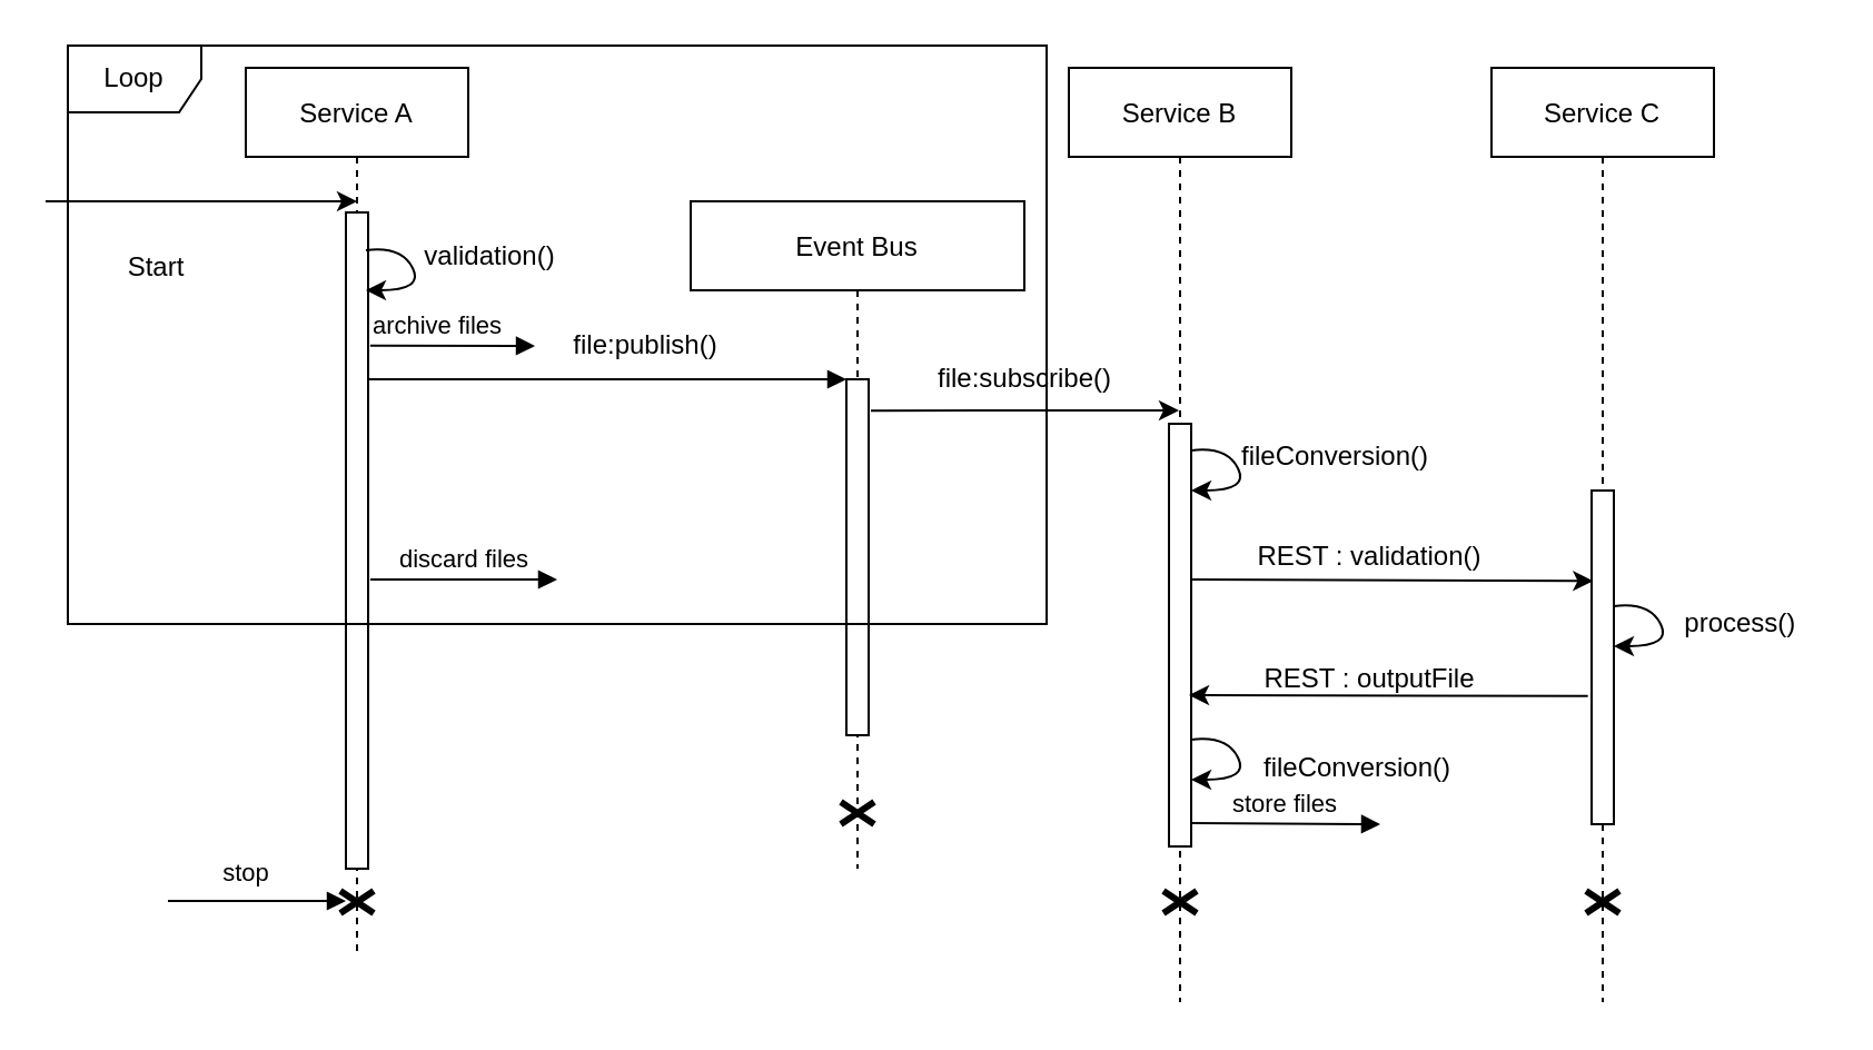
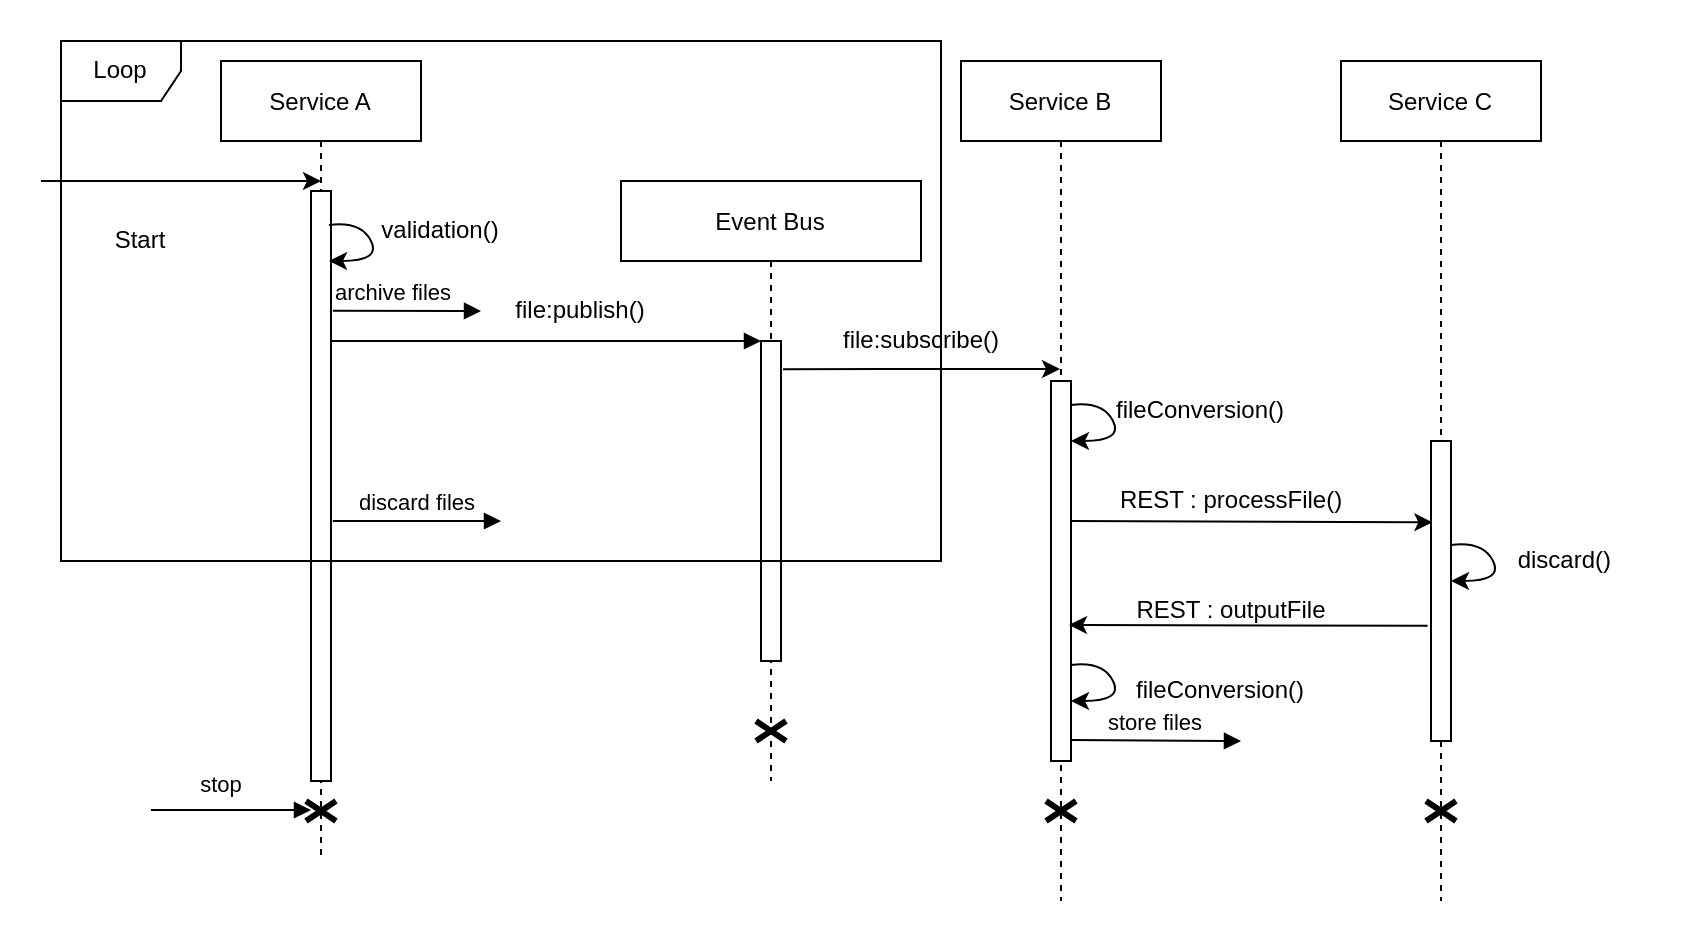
  <mxCell id="0" />
  <mxCell id="1" parent="0" />
  <mxCell id="2" value="Service A" style="shape=umlLifeline;perimeter=lifelinePerimeter;container=1;collapsible=0;recursiveResize=0;rounded=0;shadow=0;strokeWidth=1;" parent="1" vertex="1"><mxGeometry x="110" y="30" width="100" height="400" as="geometry" /></mxCell>
  <mxCell id="3" value="" style="points=[];perimeter=orthogonalPerimeter;rounded=0;shadow=0;strokeWidth=1;" parent="2" vertex="1"><mxGeometry x="45" y="65" width="10" height="295" as="geometry" /></mxCell>
  <mxCell id="4" value="" style="shape=umlDestroy;whiteSpace=wrap;html=1;strokeWidth=3;strokeColor=default;" vertex="1" parent="2"><mxGeometry x="42.5" y="370" width="15" height="10" as="geometry" /></mxCell>
  <mxCell id="5" value="stop" style="html=1;verticalAlign=bottom;endArrow=block;rounded=0;" edge="1" parent="2"><mxGeometry x="-0.125" y="5" width="80" relative="1" as="geometry"><mxPoint x="-35" y="374.5" as="sourcePoint" /><mxPoint x="45" y="374.5" as="targetPoint" /><Array as="points"><mxPoint x="5" y="374.5" /></Array><mxPoint y="1" as="offset" /></mxGeometry></mxCell>
  <mxCell id="6" value="Event Bus" style="shape=umlLifeline;perimeter=lifelinePerimeter;container=1;collapsible=0;recursiveResize=0;rounded=0;shadow=0;strokeWidth=1;" parent="1" vertex="1"><mxGeometry x="310" y="90" width="150" height="300" as="geometry" /></mxCell>
  <mxCell id="7" value="" style="points=[];perimeter=orthogonalPerimeter;rounded=0;shadow=0;strokeWidth=1;" parent="6" vertex="1"><mxGeometry x="70" y="80" width="10" height="160" as="geometry" /></mxCell>
  <mxCell id="8" value="" style="shape=umlDestroy;whiteSpace=wrap;html=1;strokeWidth=3;strokeColor=default;" vertex="1" parent="6"><mxGeometry x="67.5" y="270" width="15" height="10" as="geometry" /></mxCell>
  <mxCell id="9" value="" style="verticalAlign=bottom;endArrow=block;entryX=0;entryY=0;shadow=0;strokeWidth=1;" parent="1" source="3" target="7" edge="1"><mxGeometry relative="1" as="geometry"><mxPoint x="275" y="110" as="sourcePoint" /></mxGeometry></mxCell>
  <mxCell id="10" value="Service C" style="shape=umlLifeline;perimeter=lifelinePerimeter;container=1;collapsible=0;recursiveResize=0;rounded=0;shadow=0;strokeWidth=1;" parent="1" vertex="1"><mxGeometry x="670" y="30" width="100" height="420" as="geometry" /></mxCell>
  <mxCell id="11" value="" style="points=[];perimeter=orthogonalPerimeter;rounded=0;shadow=0;strokeWidth=1;" parent="10" vertex="1"><mxGeometry x="45" y="190" width="10" height="150" as="geometry" /></mxCell>
  <mxCell id="12" value="" style="curved=1;endArrow=classic;html=1;rounded=0;exitX=0.54;exitY=0.205;exitDx=0;exitDy=0;exitPerimeter=0;" parent="10" edge="1"><mxGeometry width="50" height="50" relative="1" as="geometry"><mxPoint x="55" y="242" as="sourcePoint" /><mxPoint x="55" y="260" as="targetPoint" /><Array as="points"><mxPoint x="71" y="240" /><mxPoint x="81" y="260" /></Array></mxGeometry></mxCell>
  <mxCell id="13" value="" style="shape=umlDestroy;whiteSpace=wrap;html=1;strokeWidth=3;strokeColor=default;" vertex="1" parent="10"><mxGeometry x="42.5" y="370" width="15" height="10" as="geometry" /></mxCell>
  <mxCell id="14" value="Service B" style="shape=umlLifeline;perimeter=lifelinePerimeter;container=1;collapsible=0;recursiveResize=0;rounded=0;shadow=0;strokeWidth=1;" parent="1" vertex="1"><mxGeometry x="480" y="30" width="100" height="420" as="geometry" /></mxCell>
  <mxCell id="15" value="" style="points=[];perimeter=orthogonalPerimeter;rounded=0;shadow=0;strokeWidth=1;" parent="14" vertex="1"><mxGeometry x="45" y="160" width="10" height="190" as="geometry" /></mxCell>
  <mxCell id="16" value="" style="curved=1;endArrow=classic;html=1;rounded=0;exitX=0.54;exitY=0.205;exitDx=0;exitDy=0;exitPerimeter=0;" parent="14" edge="1"><mxGeometry width="50" height="50" relative="1" as="geometry"><mxPoint x="55" y="172" as="sourcePoint" /><mxPoint x="55" y="190" as="targetPoint" /><Array as="points"><mxPoint x="71" y="170" /><mxPoint x="81" y="190" /></Array></mxGeometry></mxCell>
  <mxCell id="17" value="" style="endArrow=classic;html=1;rounded=0;entryX=0.067;entryY=0.271;entryDx=0;entryDy=0;entryPerimeter=0;" parent="14" target="11" edge="1"><mxGeometry width="50" height="50" relative="1" as="geometry"><mxPoint x="55" y="230" as="sourcePoint" /><mxPoint x="105" y="180" as="targetPoint" /></mxGeometry></mxCell>
  <mxCell id="18" value="" style="curved=1;endArrow=classic;html=1;rounded=0;exitX=0.54;exitY=0.205;exitDx=0;exitDy=0;exitPerimeter=0;" parent="14" edge="1"><mxGeometry width="50" height="50" relative="1" as="geometry"><mxPoint x="55" y="302" as="sourcePoint" /><mxPoint x="55" y="320" as="targetPoint" /><Array as="points"><mxPoint x="71" y="300" /><mxPoint x="81" y="320" /></Array></mxGeometry></mxCell>
  <mxCell id="19" value="" style="shape=umlDestroy;whiteSpace=wrap;html=1;strokeWidth=3;strokeColor=default;" vertex="1" parent="14"><mxGeometry x="42.5" y="370" width="15" height="10" as="geometry" /></mxCell>
  <mxCell id="20" value="" style="curved=1;endArrow=classic;html=1;rounded=0;exitX=0.54;exitY=0.205;exitDx=0;exitDy=0;exitPerimeter=0;" parent="1" source="2" edge="1"><mxGeometry width="50" height="50" relative="1" as="geometry"><mxPoint x="190" y="130" as="sourcePoint" /><mxPoint x="164" y="130" as="targetPoint" /><Array as="points"><mxPoint x="180" y="110" /><mxPoint x="190" y="130" /></Array></mxGeometry></mxCell>
  <mxCell id="21" value="validation()" style="text;html=1;strokeColor=none;fillColor=none;align=center;verticalAlign=middle;whiteSpace=wrap;rounded=0;" parent="1" vertex="1"><mxGeometry x="190" y="100" width="60" height="30" as="geometry" /></mxCell>
  <mxCell id="22" value="file:publish()" style="text;html=1;strokeColor=none;fillColor=none;align=center;verticalAlign=middle;whiteSpace=wrap;rounded=0;" parent="1" vertex="1"><mxGeometry x="260" y="140" width="60" height="30" as="geometry" /></mxCell>
  <mxCell id="23" value="" style="endArrow=classic;html=1;rounded=0;exitX=1.1;exitY=0.088;exitDx=0;exitDy=0;exitPerimeter=0;" parent="1" source="7" target="14" edge="1"><mxGeometry width="50" height="50" relative="1" as="geometry"><mxPoint x="400" y="260" as="sourcePoint" /><mxPoint x="450" y="210" as="targetPoint" /><Array as="points"><mxPoint x="440" y="184" /></Array></mxGeometry></mxCell>
  <mxCell id="24" value="file:subscribe()" style="text;html=1;align=center;verticalAlign=middle;resizable=0;points=[];autosize=1;strokeColor=none;fillColor=none;" parent="1" vertex="1"><mxGeometry x="410" y="155" width="100" height="30" as="geometry" /></mxCell>
  <mxCell id="25" value="fileConversion()" style="text;html=1;strokeColor=none;fillColor=none;align=center;verticalAlign=middle;whiteSpace=wrap;rounded=0;" parent="1" vertex="1"><mxGeometry x="570" y="190" width="60" height="30" as="geometry" /></mxCell>
- <mxCell id="26" value="REST : validation()" style="text;html=1;align=center;verticalAlign=middle;resizable=0;points=[];autosize=1;strokeColor=none;fillColor=none;" parent="1" vertex="1"><mxGeometry x="550" y="235" width="130" height="30" as="geometry" /></mxCell>
+ <mxCell id="26" value="REST : processFile()" style="text;html=1;align=center;verticalAlign=middle;resizable=0;points=[];autosize=1;strokeColor=none;fillColor=none;" parent="1" vertex="1"><mxGeometry x="550" y="235" width="130" height="30" as="geometry" /></mxCell>
  <mxCell id="27" value="" style="endArrow=classic;html=1;rounded=0;entryX=0.9;entryY=0.642;entryDx=0;entryDy=0;entryPerimeter=0;exitX=-0.167;exitY=0.616;exitDx=0;exitDy=0;exitPerimeter=0;" parent="1" source="11" target="15" edge="1"><mxGeometry width="50" height="50" relative="1" as="geometry"><mxPoint x="720" y="312" as="sourcePoint" /><mxPoint x="660" y="300" as="targetPoint" /></mxGeometry></mxCell>
- <mxCell id="28" value="&amp;nbsp; &amp;nbsp; &amp;nbsp; &amp;nbsp;process()" style="text;html=1;align=center;verticalAlign=middle;resizable=0;points=[];autosize=1;strokeColor=none;fillColor=none;" parent="1" vertex="1"><mxGeometry x="720" y="265" width="100" height="30" as="geometry" /></mxCell>
+ <mxCell id="28" value="&amp;nbsp; &amp;nbsp; &amp;nbsp; &amp;nbsp;discard()" style="text;html=1;align=center;verticalAlign=middle;resizable=0;points=[];autosize=1;strokeColor=none;fillColor=none;" parent="1" vertex="1"><mxGeometry x="720" y="265" width="100" height="30" as="geometry" /></mxCell>
  <mxCell id="29" value="REST : outputFile" style="text;html=1;align=center;verticalAlign=middle;resizable=0;points=[];autosize=1;strokeColor=none;fillColor=none;" parent="1" vertex="1"><mxGeometry x="555" y="290" width="120" height="30" as="geometry" /></mxCell>
  <mxCell id="30" value="fileConversion()" style="text;html=1;strokeColor=none;fillColor=none;align=center;verticalAlign=middle;whiteSpace=wrap;rounded=0;" parent="1" vertex="1"><mxGeometry x="580" y="330" width="60" height="30" as="geometry" /></mxCell>
  <mxCell id="31" value="Loop" style="shape=umlFrame;whiteSpace=wrap;html=1;" parent="1" vertex="1"><mxGeometry x="30" y="20" width="440" height="260" as="geometry" /></mxCell>
  <mxCell id="32" value="" style="endArrow=classic;html=1;rounded=0;entryX=0.5;entryY=0.15;entryDx=0;entryDy=0;entryPerimeter=0;" edge="1" parent="1" target="2"><mxGeometry width="50" height="50" relative="1" as="geometry"><mxPoint x="20" y="90" as="sourcePoint" /><mxPoint x="70" y="60" as="targetPoint" /></mxGeometry></mxCell>
  <mxCell id="33" value="Start" style="text;html=1;strokeColor=none;fillColor=none;align=center;verticalAlign=middle;whiteSpace=wrap;rounded=0;" vertex="1" parent="1"><mxGeometry x="40" y="105" width="60" height="30" as="geometry" /></mxCell>
  <mxCell id="34" value="store files" style="html=1;verticalAlign=bottom;endArrow=block;rounded=0;exitX=1.021;exitY=0.945;exitDx=0;exitDy=0;exitPerimeter=0;" edge="1" parent="1" source="15"><mxGeometry width="80" relative="1" as="geometry"><mxPoint x="540" y="370" as="sourcePoint" /><mxPoint x="620" y="370" as="targetPoint" /></mxGeometry></mxCell>
  <mxCell id="35" value="discard files" style="html=1;verticalAlign=bottom;endArrow=block;rounded=0;exitX=1.094;exitY=0.39;exitDx=0;exitDy=0;exitPerimeter=0;" edge="1" parent="1"><mxGeometry width="80" relative="1" as="geometry"><mxPoint x="165.94" y="260.05" as="sourcePoint" /><mxPoint x="250" y="260" as="targetPoint" /></mxGeometry></mxCell>
  <mxCell id="36" value="archive files" style="html=1;verticalAlign=bottom;endArrow=block;rounded=0;exitX=1.094;exitY=0.39;exitDx=0;exitDy=0;exitPerimeter=0;" edge="1" parent="1"><mxGeometry x="-0.19" width="80" relative="1" as="geometry"><mxPoint x="165.94" y="154.89" as="sourcePoint" /><mxPoint x="240" y="155" as="targetPoint" /><mxPoint as="offset" /></mxGeometry></mxCell>
